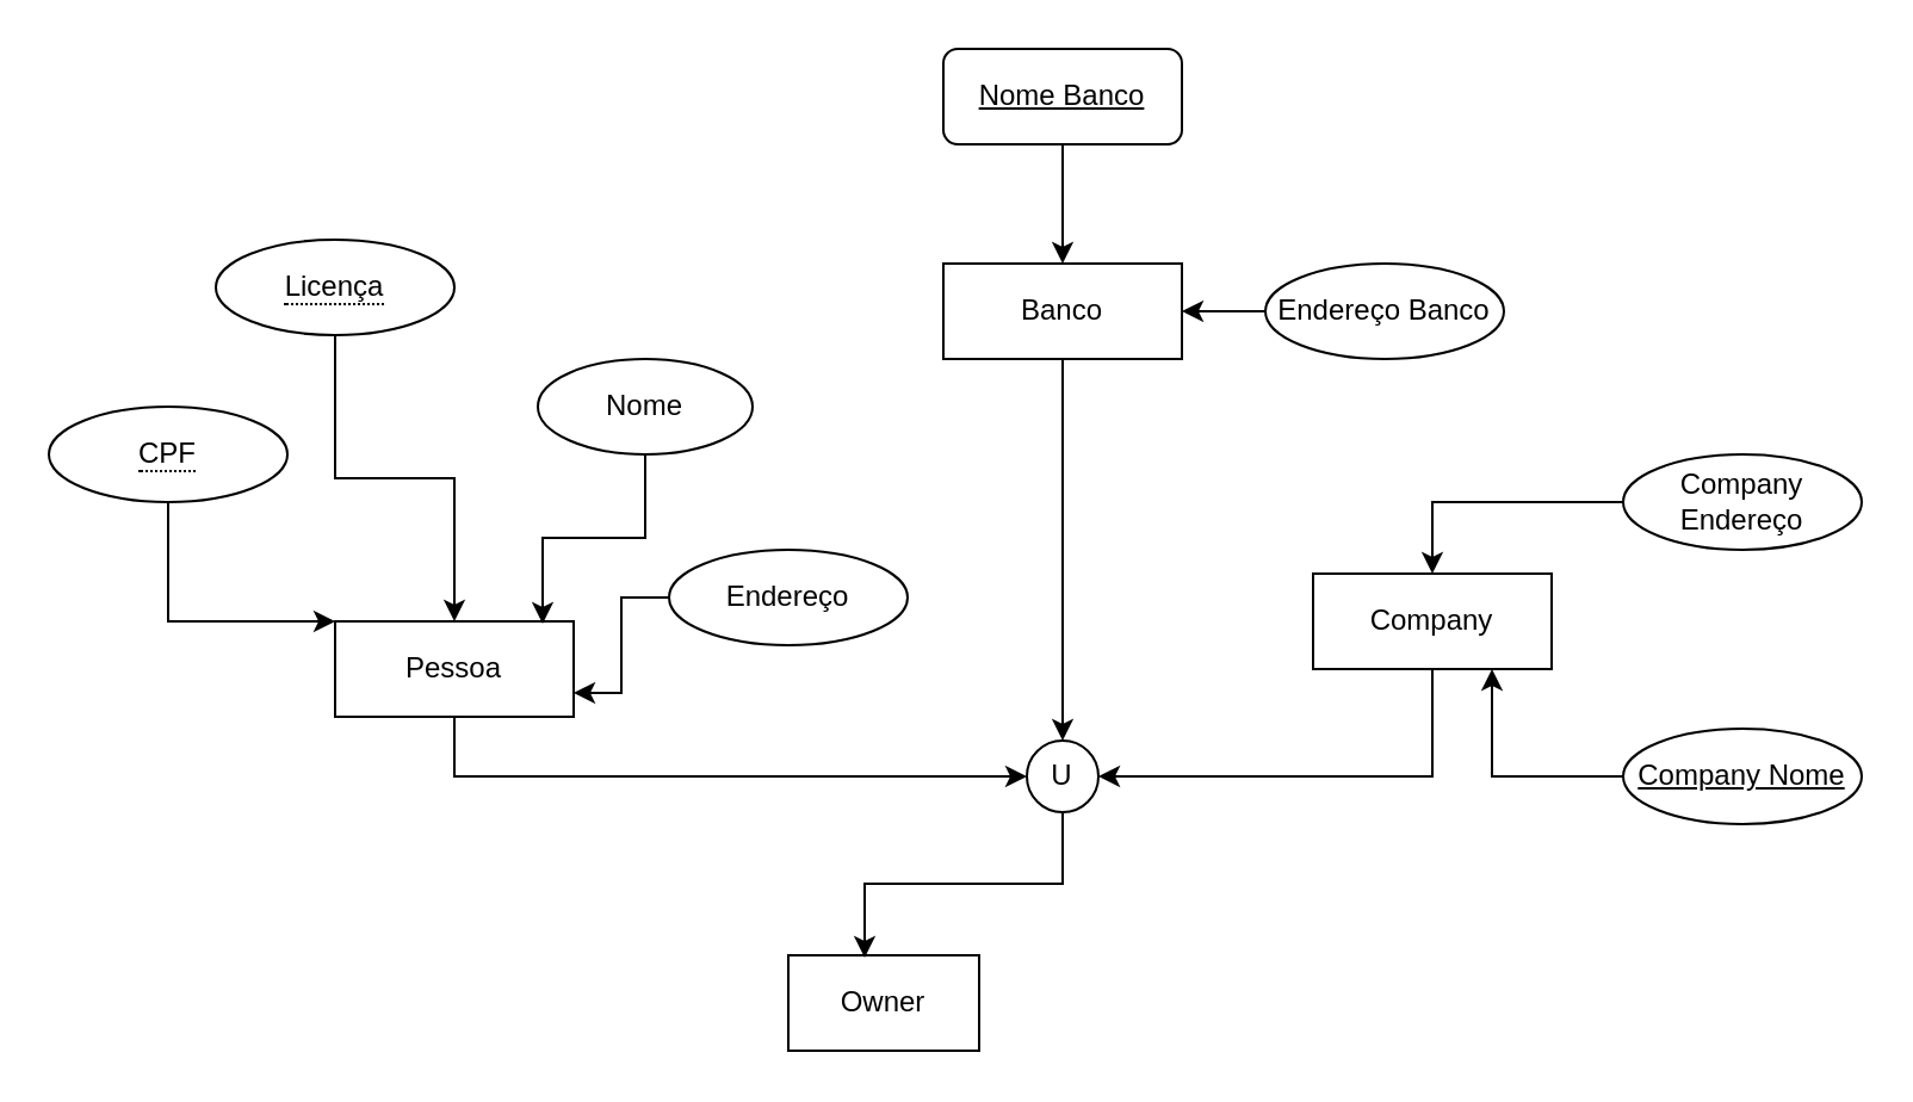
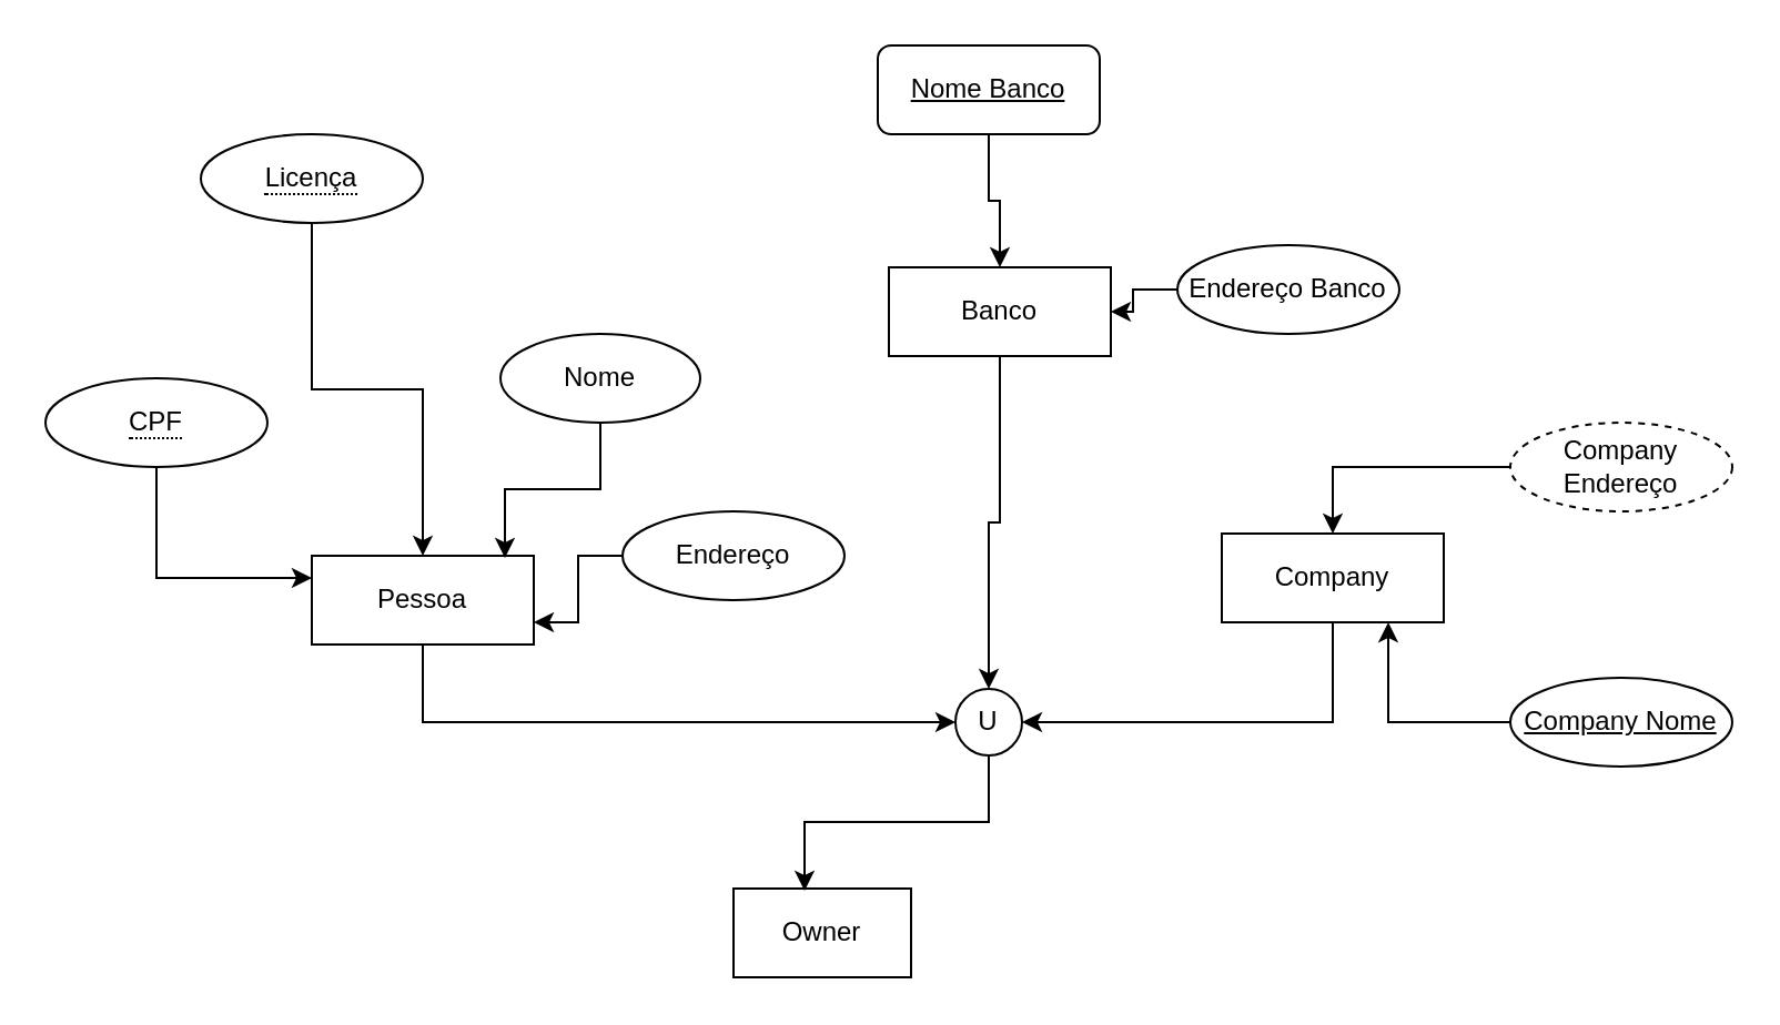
  <mxCell id="0" />
  <mxCell id="1" parent="0" />
  <mxCell id="2" style="edgeStyle=orthogonalEdgeStyle;rounded=0;orthogonalLoop=1;jettySize=auto;html=1;exitX=0.5;exitY=1;exitDx=0;exitDy=0;entryX=0;entryY=0.5;entryDx=0;entryDy=0;" edge="1" parent="1" source="3" target="8"><mxGeometry relative="1" as="geometry" /></mxCell>
- <mxCell id="3" value="Pessoa" style="whiteSpace=wrap;html=1;align=center;" vertex="1" parent="1"><mxGeometry x="140" y="260" width="100" height="40" as="geometry" /></mxCell>
+ <mxCell id="3" value="Pessoa" style="whiteSpace=wrap;html=1;align=center;" vertex="1" parent="1"><mxGeometry x="140" y="250" width="100" height="40" as="geometry" /></mxCell>
  <mxCell id="4" style="edgeStyle=orthogonalEdgeStyle;rounded=0;orthogonalLoop=1;jettySize=auto;html=1;" edge="1" parent="1" source="5" target="8"><mxGeometry relative="1" as="geometry" /></mxCell>
- <mxCell id="5" value="Banco" style="whiteSpace=wrap;html=1;align=center;" vertex="1" parent="1"><mxGeometry x="395" y="110" width="100" height="40" as="geometry" /></mxCell>
+ <mxCell id="5" value="Banco" style="whiteSpace=wrap;html=1;align=center;" vertex="1" parent="1"><mxGeometry x="400" y="120" width="100" height="40" as="geometry" /></mxCell>
  <mxCell id="6" style="edgeStyle=orthogonalEdgeStyle;rounded=0;orthogonalLoop=1;jettySize=auto;html=1;exitX=0.5;exitY=1;exitDx=0;exitDy=0;entryX=1;entryY=0.5;entryDx=0;entryDy=0;" edge="1" parent="1" source="7" target="8"><mxGeometry relative="1" as="geometry" /></mxCell>
  <mxCell id="7" value="Company" style="whiteSpace=wrap;html=1;align=center;" vertex="1" parent="1"><mxGeometry x="550" y="240" width="100" height="40" as="geometry" /></mxCell>
  <mxCell id="8" value="U" style="ellipse;whiteSpace=wrap;html=1;aspect=fixed;" vertex="1" parent="1"><mxGeometry x="430" y="310" width="30" height="30" as="geometry" /></mxCell>
  <mxCell id="9" value="Owner" style="whiteSpace=wrap;html=1;align=center;" vertex="1" parent="1"><mxGeometry x="330" y="400" width="80" height="40" as="geometry" /></mxCell>
  <mxCell id="10" style="edgeStyle=orthogonalEdgeStyle;rounded=0;orthogonalLoop=1;jettySize=auto;html=1;exitX=0.5;exitY=1;exitDx=0;exitDy=0;entryX=0.4;entryY=0.025;entryDx=0;entryDy=0;entryPerimeter=0;" edge="1" parent="1" source="8" target="9"><mxGeometry relative="1" as="geometry" /></mxCell>
  <mxCell id="11" style="edgeStyle=orthogonalEdgeStyle;rounded=0;orthogonalLoop=1;jettySize=auto;html=1;exitX=0.5;exitY=1;exitDx=0;exitDy=0;" edge="1" parent="1" source="12" target="3"><mxGeometry relative="1" as="geometry" /></mxCell>
- <mxCell id="12" value="&lt;span style=&quot;border-bottom: 1px dotted&quot;&gt;Licença&lt;/span&gt;" style="ellipse;whiteSpace=wrap;html=1;align=center;" vertex="1" parent="1"><mxGeometry x="90" y="100" width="100" height="40" as="geometry" /></mxCell>
+ <mxCell id="12" value="&lt;span style=&quot;border-bottom: 1px dotted&quot;&gt;Licença&lt;/span&gt;" style="ellipse;whiteSpace=wrap;html=1;align=center;" vertex="1" parent="1"><mxGeometry x="90" y="60" width="100" height="40" as="geometry" /></mxCell>
  <mxCell id="13" style="edgeStyle=orthogonalEdgeStyle;rounded=0;orthogonalLoop=1;jettySize=auto;html=1;" edge="1" parent="1" source="14" target="3"><mxGeometry relative="1" as="geometry"><mxPoint x="69" y="290" as="targetPoint" /><mxPoint x="19" y="229.596" as="sourcePoint" /><Array as="points"><mxPoint x="70" y="260" /></Array></mxGeometry></mxCell>
  <mxCell id="14" value="&lt;span style=&quot;border-bottom: 1px dotted&quot;&gt;CPF&lt;/span&gt;" style="ellipse;whiteSpace=wrap;html=1;align=center;" vertex="1" parent="1"><mxGeometry x="20" y="170" width="100" height="40" as="geometry" /></mxCell>
  <mxCell id="15" value="Nome" style="ellipse;whiteSpace=wrap;html=1;align=center;" vertex="1" parent="1"><mxGeometry x="225" y="150" width="90" height="40" as="geometry" /></mxCell>
  <mxCell id="16" style="edgeStyle=orthogonalEdgeStyle;rounded=0;orthogonalLoop=1;jettySize=auto;html=1;entryX=0.87;entryY=0.025;entryDx=0;entryDy=0;entryPerimeter=0;" edge="1" parent="1" source="15" target="3"><mxGeometry relative="1" as="geometry" /></mxCell>
  <mxCell id="17" style="edgeStyle=orthogonalEdgeStyle;rounded=0;orthogonalLoop=1;jettySize=auto;html=1;exitX=0;exitY=0.5;exitDx=0;exitDy=0;entryX=1;entryY=0.75;entryDx=0;entryDy=0;" edge="1" parent="1" source="18" target="3"><mxGeometry relative="1" as="geometry" /></mxCell>
  <mxCell id="18" value="Endereço" style="ellipse;whiteSpace=wrap;html=1;align=center;" vertex="1" parent="1"><mxGeometry x="280" y="230" width="100" height="40" as="geometry" /></mxCell>
  <mxCell id="19" value="" style="edgeStyle=orthogonalEdgeStyle;rounded=0;orthogonalLoop=1;jettySize=auto;html=1;" edge="1" parent="1" source="20" target="5"><mxGeometry relative="1" as="geometry" /></mxCell>
  <mxCell id="20" value="Nome Banco" style="whiteSpace=wrap;html=1;align=center;fontStyle=4;rounded=1;" vertex="1" parent="1"><mxGeometry x="395" y="20" width="100" height="40" as="geometry" /></mxCell>
  <mxCell id="21" value="" style="edgeStyle=orthogonalEdgeStyle;rounded=0;orthogonalLoop=1;jettySize=auto;html=1;" edge="1" parent="1" source="22" target="5"><mxGeometry relative="1" as="geometry" /></mxCell>
  <mxCell id="22" value="Endereço Banco" style="ellipse;whiteSpace=wrap;html=1;align=center;" vertex="1" parent="1"><mxGeometry x="530" y="110" width="100" height="40" as="geometry" /></mxCell>
  <mxCell id="23" style="edgeStyle=orthogonalEdgeStyle;rounded=0;orthogonalLoop=1;jettySize=auto;html=1;exitX=0;exitY=0.5;exitDx=0;exitDy=0;entryX=0.75;entryY=1;entryDx=0;entryDy=0;" edge="1" parent="1" source="24" target="7"><mxGeometry relative="1" as="geometry" /></mxCell>
  <mxCell id="24" value="Company Nome" style="ellipse;whiteSpace=wrap;html=1;align=center;fontStyle=4;" vertex="1" parent="1"><mxGeometry x="680" y="305" width="100" height="40" as="geometry" /></mxCell>
  <mxCell id="25" style="edgeStyle=orthogonalEdgeStyle;rounded=0;orthogonalLoop=1;jettySize=auto;html=1;" edge="1" parent="1" source="26" target="7"><mxGeometry relative="1" as="geometry" /></mxCell>
- <mxCell id="26" value="Company Endereço" style="ellipse;whiteSpace=wrap;html=1;align=center;" vertex="1" parent="1"><mxGeometry x="680" y="190" width="100" height="40" as="geometry" /></mxCell>
+ <mxCell id="26" value="Company Endereço" style="ellipse;whiteSpace=wrap;html=1;align=center;dashed=1;" vertex="1" parent="1"><mxGeometry x="680" y="190" width="100" height="40" as="geometry" /></mxCell>
